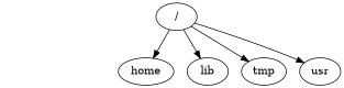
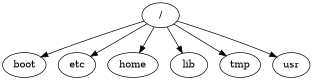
  digraph {
    "/"
+   boot
+   etc
    home
    lib
    tmp
    usr
+   "/" -> boot
+   "/" -> etc
    "/" -> home
    "/" -> lib
    "/" -> tmp
    "/" -> usr
  }
